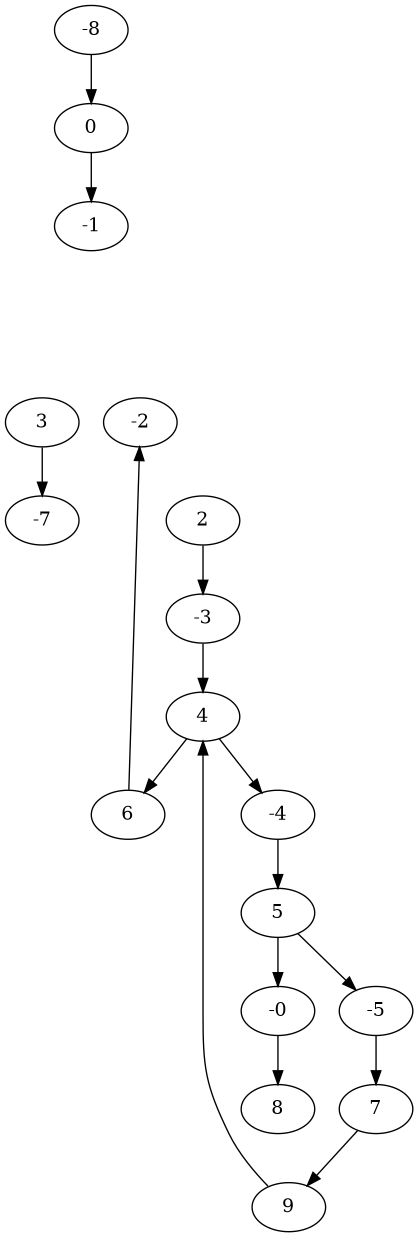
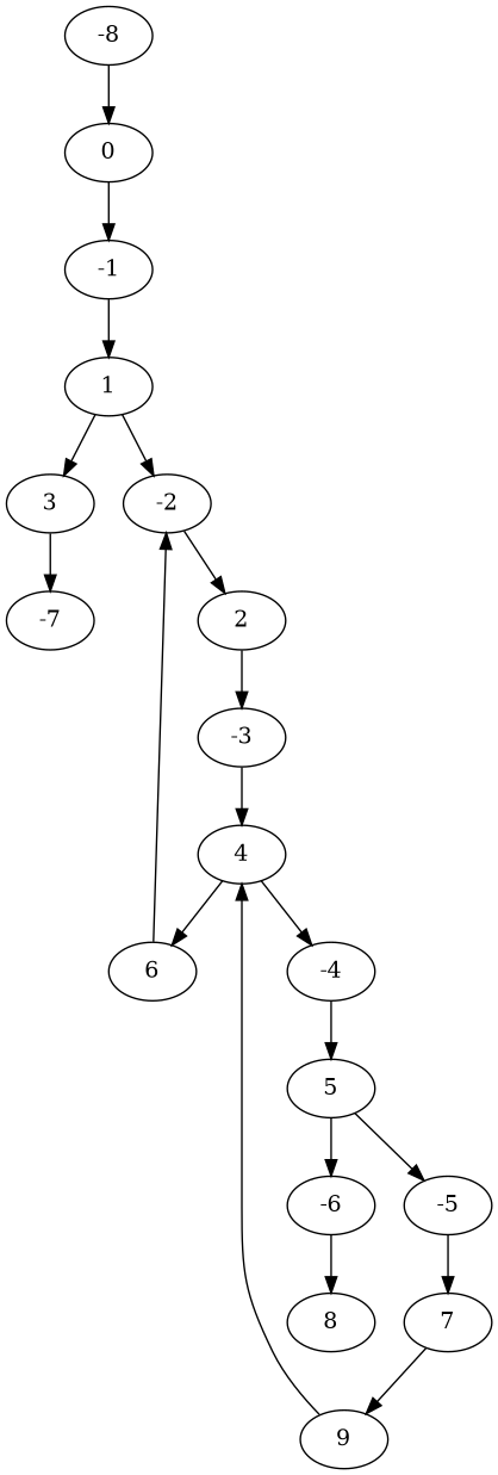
  digraph {
    -8
    0
    -1
+   1
    3
    -2
    -7
    2
    -3
    4
    6
    -4
    5
    -5
-   -6 [label=-0]
+   -6
    7
    9
    8
    -8 -> 0
    0 -> -1
+   -1 -> 1
+   1 -> 3
+   1 -> -2
    3 -> -7
+   -2 -> 2
    2 -> -3
    -3 -> 4
    4 -> 6
    4 -> -4
    6 -> -2
    -4 -> 5
    5 -> -5
    5 -> -6
    -5 -> 7
    -6 -> 8
    7 -> 9
    9 -> 4
  }
